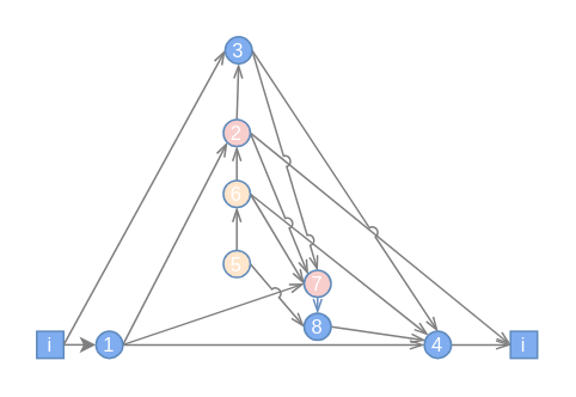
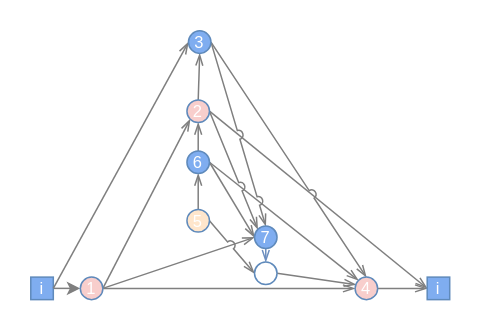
  <mxCell id="0" />
  <mxCell id="1" parent="0" />
  <mxCell id="2" style="rounded=0;orthogonalLoop=1;jettySize=auto;html=1;exitX=1;exitY=0.5;exitDx=0;exitDy=0;entryX=0;entryY=0.5;entryDx=0;entryDy=0;fillColor=#dae8fc;gradientColor=#7ea6e0;strokeColor=#7f7f7f;" parent="1" source="3" target="8" edge="1"><mxGeometry relative="1" as="geometry" /></mxCell>
  <mxCell id="3" value="i" style="rounded=0;whiteSpace=wrap;fillColor=#7fadf0;strokeColor=#5f8abb;gradientDirection=radial;aspect=fixed;fontColor=#ffffff;fontSize=11;" parent="1" vertex="1"><mxGeometry x="20" y="184" width="15" height="15" as="geometry" /></mxCell>
  <mxCell id="4" style="edgeStyle=none;shape=connector;rounded=0;orthogonalLoop=1;jettySize=auto;html=1;exitX=1;exitY=0.5;exitDx=0;exitDy=0;labelBackgroundColor=default;strokeColor=#7f7f7f;align=center;verticalAlign=middle;fontFamily=Helvetica;fontSize=11;fontColor=default;startArrow=none;startFill=0;endArrow=openThin;endFill=0;fillColor=#dae8fc;gradientColor=#7ea6e0;jumpStyle=arc;entryX=0;entryY=1;entryDx=0;entryDy=0;" parent="1" source="8" target="19" edge="1"><mxGeometry relative="1" as="geometry"><mxPoint x="156" y="57" as="targetPoint" /></mxGeometry></mxCell>
  <mxCell id="5" style="edgeStyle=none;shape=connector;rounded=0;jumpStyle=arc;orthogonalLoop=1;jettySize=auto;html=1;exitX=1;exitY=0.5;exitDx=0;exitDy=0;labelBackgroundColor=default;strokeColor=#7f7f7f;align=center;verticalAlign=middle;fontFamily=Helvetica;fontSize=11;fontColor=default;startArrow=none;startFill=0;endArrow=openThin;endFill=0;fillColor=#dae8fc;gradientColor=#7ea6e0;entryX=0;entryY=0.5;entryDx=0;entryDy=0;" parent="1" source="8" target="24" edge="1"><mxGeometry relative="1" as="geometry"><mxPoint x="226" y="167" as="targetPoint" /></mxGeometry></mxCell>
  <mxCell id="6" style="edgeStyle=none;shape=connector;rounded=0;jumpStyle=arc;orthogonalLoop=1;jettySize=auto;html=1;exitX=1;exitY=0.5;exitDx=0;exitDy=0;entryX=0;entryY=0.5;entryDx=0;entryDy=0;labelBackgroundColor=default;strokeColor=#7f7f7f;align=center;verticalAlign=middle;fontFamily=Helvetica;fontSize=11;fontColor=default;startArrow=none;startFill=0;endArrow=openThin;endFill=0;fillColor=#dae8fc;gradientColor=#7ea6e0;" parent="1" source="8" target="28" edge="1"><mxGeometry relative="1" as="geometry" /></mxCell>
  <mxCell id="7" style="edgeStyle=none;shape=connector;rounded=0;jumpStyle=arc;orthogonalLoop=1;jettySize=auto;html=1;exitX=1;exitY=0.5;exitDx=0;exitDy=0;entryX=0;entryY=0.5;entryDx=0;entryDy=0;labelBackgroundColor=default;strokeColor=#7f7f7f;align=center;verticalAlign=middle;fontFamily=Helvetica;fontSize=11;fontColor=default;startArrow=none;startFill=0;endArrow=openThin;endFill=0;fillColor=#dae8fc;gradientColor=#7ea6e0;" parent="1" source="3" target="22" edge="1"><mxGeometry relative="1" as="geometry" /></mxCell>
- <mxCell id="8" value="1" style="ellipse;whiteSpace=wrap;html=1;aspect=fixed;fillColor=#7fadf0;strokeColor=#5f8abb;fontColor=#ffffff;fontSize=11;" parent="1" vertex="1"><mxGeometry x="53" y="184" width="15" height="15" as="geometry" /></mxCell>
+ <mxCell id="8" value="1" style="ellipse;whiteSpace=wrap;html=1;aspect=fixed;fillColor=#f8cecc;strokeColor=#5f8abb;fontColor=#ffffff;fontSize=11;" parent="1" vertex="1"><mxGeometry x="53" y="184" width="15" height="15" as="geometry" /></mxCell>
  <mxCell id="9" style="edgeStyle=none;shape=connector;rounded=0;orthogonalLoop=1;jettySize=auto;html=1;exitX=0.5;exitY=0;exitDx=0;exitDy=0;entryX=0.5;entryY=1;entryDx=0;entryDy=0;labelBackgroundColor=default;strokeColor=#7f7f7f;align=center;verticalAlign=middle;fontFamily=Helvetica;fontSize=11;fontColor=default;startArrow=none;startFill=0;endArrow=openThin;endFill=0;fillColor=#dae8fc;gradientColor=#7ea6e0;" parent="1" source="11" target="15" edge="1"><mxGeometry relative="1" as="geometry" /></mxCell>
  <mxCell id="10" style="edgeStyle=none;shape=connector;rounded=0;jumpStyle=arc;orthogonalLoop=1;jettySize=auto;html=1;exitX=1;exitY=0.5;exitDx=0;exitDy=0;labelBackgroundColor=default;strokeColor=#7f7f7f;align=center;verticalAlign=middle;fontFamily=Helvetica;fontSize=11;fontColor=default;startArrow=none;startFill=0;endArrow=openThin;endFill=0;fillColor=#dae8fc;gradientColor=#7ea6e0;entryX=0;entryY=0.5;entryDx=0;entryDy=0;" parent="1" source="11" target="26" edge="1"><mxGeometry relative="1" as="geometry"><mxPoint x="197" y="187" as="targetPoint" /></mxGeometry></mxCell>
  <mxCell id="11" value="5" style="ellipse;whiteSpace=wrap;html=1;aspect=fixed;fillColor=#ffe6cc;strokeColor=#5f8abb;fontColor=#ffffff;fontSize=11;" parent="1" vertex="1"><mxGeometry x="124" y="139" width="15" height="15" as="geometry" /></mxCell>
  <mxCell id="12" style="edgeStyle=none;shape=connector;rounded=0;orthogonalLoop=1;jettySize=auto;html=1;exitX=0.5;exitY=0;exitDx=0;exitDy=0;entryX=0.5;entryY=1;entryDx=0;entryDy=0;labelBackgroundColor=default;strokeColor=#7f7f7f;align=center;verticalAlign=middle;fontFamily=Helvetica;fontSize=11;fontColor=default;startArrow=none;startFill=0;endArrow=openThin;endFill=0;fillColor=#dae8fc;gradientColor=#7ea6e0;" parent="1" source="15" target="19" edge="1"><mxGeometry relative="1" as="geometry" /></mxCell>
  <mxCell id="13" style="edgeStyle=none;shape=connector;rounded=0;jumpStyle=arc;orthogonalLoop=1;jettySize=auto;html=1;exitX=1;exitY=0.5;exitDx=0;exitDy=0;entryX=0;entryY=0.5;entryDx=0;entryDy=0;labelBackgroundColor=default;strokeColor=#7f7f7f;align=center;verticalAlign=middle;fontFamily=Helvetica;fontSize=11;fontColor=default;startArrow=none;startFill=0;endArrow=openThin;endFill=0;fillColor=#dae8fc;gradientColor=#7ea6e0;" parent="1" source="15" target="24" edge="1"><mxGeometry relative="1" as="geometry" /></mxCell>
  <mxCell id="14" style="edgeStyle=none;shape=connector;rounded=0;jumpStyle=arc;orthogonalLoop=1;jettySize=auto;html=1;exitX=1;exitY=0.5;exitDx=0;exitDy=0;entryX=0;entryY=0;entryDx=0;entryDy=0;labelBackgroundColor=default;strokeColor=#7f7f7f;align=center;verticalAlign=middle;fontFamily=Helvetica;fontSize=11;fontColor=default;startArrow=none;startFill=0;endArrow=openThin;endFill=0;fillColor=#dae8fc;gradientColor=#7ea6e0;" parent="1" source="15" target="28" edge="1"><mxGeometry relative="1" as="geometry" /></mxCell>
- <mxCell id="15" value="6" style="ellipse;whiteSpace=wrap;html=1;aspect=fixed;fillColor=#ffe6cc;strokeColor=#5f8abb;fontColor=#ffffff;fontSize=11;" parent="1" vertex="1"><mxGeometry x="124" y="100" width="15" height="15" as="geometry" /></mxCell>
+ <mxCell id="15" value="6" style="ellipse;whiteSpace=wrap;html=1;aspect=fixed;fillColor=#7fadf0;strokeColor=#5f8abb;fontColor=#ffffff;fontSize=11;" parent="1" vertex="1"><mxGeometry x="124" y="100" width="15" height="15" as="geometry" /></mxCell>
  <mxCell id="16" style="edgeStyle=none;shape=connector;rounded=0;jumpStyle=arc;orthogonalLoop=1;jettySize=auto;html=1;exitX=0.5;exitY=0;exitDx=0;exitDy=0;entryX=0.5;entryY=1;entryDx=0;entryDy=0;labelBackgroundColor=default;strokeColor=#7f7f7f;align=center;verticalAlign=middle;fontFamily=Helvetica;fontSize=11;fontColor=default;startArrow=none;startFill=0;endArrow=openThin;endFill=0;fillColor=#dae8fc;gradientColor=#7ea6e0;" parent="1" source="19" target="22" edge="1"><mxGeometry relative="1" as="geometry" /></mxCell>
  <mxCell id="17" style="edgeStyle=none;shape=connector;rounded=0;jumpStyle=arc;orthogonalLoop=1;jettySize=auto;html=1;exitX=1;exitY=0.5;exitDx=0;exitDy=0;entryX=0;entryY=0;entryDx=0;entryDy=0;labelBackgroundColor=default;strokeColor=#7f7f7f;align=center;verticalAlign=middle;fontFamily=Helvetica;fontSize=11;fontColor=default;startArrow=none;startFill=0;endArrow=openThin;endFill=0;fillColor=#dae8fc;gradientColor=#7ea6e0;" parent="1" source="19" target="24" edge="1"><mxGeometry relative="1" as="geometry" /></mxCell>
  <mxCell id="18" style="edgeStyle=none;shape=connector;rounded=0;jumpStyle=arc;orthogonalLoop=1;jettySize=auto;html=1;exitX=1;exitY=0.5;exitDx=0;exitDy=0;entryX=0;entryY=0.5;entryDx=0;entryDy=0;labelBackgroundColor=default;strokeColor=#7f7f7f;align=center;verticalAlign=middle;fontFamily=Helvetica;fontSize=11;fontColor=default;startArrow=none;startFill=0;endArrow=openThin;endFill=0;fillColor=#dae8fc;gradientColor=#7ea6e0;" parent="1" source="19" target="29" edge="1"><mxGeometry relative="1" as="geometry" /></mxCell>
  <mxCell id="19" value="2" style="ellipse;whiteSpace=wrap;html=1;aspect=fixed;fillColor=#f8cecc;strokeColor=#5f8abb;fontColor=#ffffff;fontSize=11;" parent="1" vertex="1"><mxGeometry x="124" y="66" width="15" height="15" as="geometry" /></mxCell>
  <mxCell id="20" style="edgeStyle=none;shape=connector;rounded=0;jumpStyle=arc;orthogonalLoop=1;jettySize=auto;html=1;exitX=1;exitY=0.5;exitDx=0;exitDy=0;entryX=0.5;entryY=0;entryDx=0;entryDy=0;labelBackgroundColor=default;strokeColor=#7f7f7f;align=center;verticalAlign=middle;fontFamily=Helvetica;fontSize=11;fontColor=default;startArrow=none;startFill=0;endArrow=openThin;endFill=0;fillColor=#dae8fc;gradientColor=#7ea6e0;" parent="1" source="22" target="28" edge="1"><mxGeometry relative="1" as="geometry" /></mxCell>
  <mxCell id="21" style="edgeStyle=none;shape=connector;rounded=0;jumpStyle=arc;orthogonalLoop=1;jettySize=auto;html=1;exitX=1;exitY=0.5;exitDx=0;exitDy=0;labelBackgroundColor=default;strokeColor=#7f7f7f;align=center;verticalAlign=middle;fontFamily=Helvetica;fontSize=11;fontColor=default;startArrow=none;startFill=0;endArrow=openThin;endFill=0;fillColor=#dae8fc;gradientColor=#7ea6e0;entryX=0.5;entryY=0;entryDx=0;entryDy=0;" parent="1" source="22" target="24" edge="1"><mxGeometry relative="1" as="geometry" /></mxCell>
  <mxCell id="22" value="3" style="ellipse;whiteSpace=wrap;html=1;aspect=fixed;fillColor=#7fadf0;strokeColor=#5f8abb;fontColor=#ffffff;gradientColor=none;gradientDirection=north;fontSize=11;" parent="1" vertex="1"><mxGeometry x="125" y="20" width="15" height="15" as="geometry" /></mxCell>
  <mxCell id="23" style="edgeStyle=none;shape=connector;rounded=0;jumpStyle=arc;orthogonalLoop=1;jettySize=auto;html=1;entryX=0.5;entryY=0;entryDx=0;entryDy=0;labelBackgroundColor=default;strokeColor=#6c8ebf;align=center;verticalAlign=middle;fontFamily=Helvetica;fontSize=11;fontColor=default;startArrow=none;startFill=0;endArrow=openThin;endFill=0;fillColor=#dae8fc;gradientColor=#7ea6e0;exitX=0.5;exitY=1;exitDx=0;exitDy=0;" parent="1" source="24" target="26" edge="1"><mxGeometry relative="1" as="geometry"><mxPoint x="199" y="160" as="sourcePoint" /></mxGeometry></mxCell>
- <mxCell id="24" value="7" style="ellipse;whiteSpace=wrap;html=1;aspect=fixed;fillColor=#f8cecc;strokeColor=#5f8abb;fontColor=#ffffff;fontSize=11;" parent="1" vertex="1"><mxGeometry x="169" y="150" width="15" height="15" as="geometry" /></mxCell>
+ <mxCell id="24" value="7" style="ellipse;whiteSpace=wrap;html=1;aspect=fixed;fillColor=#7fadf0;strokeColor=#5f8abb;fontColor=#ffffff;fontSize=11;" parent="1" vertex="1"><mxGeometry x="169" y="150" width="15" height="15" as="geometry" /></mxCell>
  <mxCell id="25" style="edgeStyle=none;shape=connector;rounded=0;jumpStyle=arc;orthogonalLoop=1;jettySize=auto;html=1;exitX=1;exitY=0.5;exitDx=0;exitDy=0;entryX=0.043;entryY=0.333;entryDx=0;entryDy=0;labelBackgroundColor=default;strokeColor=#7f7f7f;align=center;verticalAlign=middle;fontFamily=Helvetica;fontSize=11;fontColor=default;startArrow=none;startFill=0;endArrow=openThin;endFill=0;fillColor=#dae8fc;gradientColor=#7ea6e0;entryPerimeter=0;" parent="1" source="26" target="28" edge="1"><mxGeometry relative="1" as="geometry" /></mxCell>
- <mxCell id="26" value="8" style="ellipse;whiteSpace=wrap;html=1;aspect=fixed;fillColor=#7fadf0;strokeColor=#5f8abb;fontColor=#ffffff;fontSize=11;" parent="1" vertex="1"><mxGeometry x="169" y="174" width="15" height="15" as="geometry" /></mxCell>
+ <mxCell id="26" value="8" style="ellipse;whiteSpace=wrap;html=1;aspect=fixed;fillColor=#ffffff;strokeColor=#5f8abb;fontColor=#ffffff;fontSize=11;" parent="1" vertex="1"><mxGeometry x="169" y="174" width="15" height="15" as="geometry" /></mxCell>
  <mxCell id="27" style="edgeStyle=none;shape=connector;rounded=0;jumpStyle=arc;orthogonalLoop=1;jettySize=auto;html=1;exitX=1;exitY=0.5;exitDx=0;exitDy=0;entryX=0;entryY=0.5;entryDx=0;entryDy=0;labelBackgroundColor=default;strokeColor=#7f7f7f;align=center;verticalAlign=middle;fontFamily=Helvetica;fontSize=11;fontColor=default;startArrow=none;startFill=0;endArrow=openThin;endFill=0;fillColor=#dae8fc;gradientColor=#7ea6e0;" parent="1" source="28" target="29" edge="1"><mxGeometry relative="1" as="geometry" /></mxCell>
- <mxCell id="28" value="4" style="ellipse;whiteSpace=wrap;html=1;aspect=fixed;fillColor=#7fadf0;strokeColor=#5f8abb;fontColor=#ffffff;fontSize=11;" parent="1" vertex="1"><mxGeometry x="236" y="184" width="15" height="15" as="geometry" /></mxCell>
+ <mxCell id="28" value="4" style="ellipse;whiteSpace=wrap;html=1;aspect=fixed;fillColor=#f8cecc;strokeColor=#5f8abb;fontColor=#ffffff;fontSize=11;" parent="1" vertex="1"><mxGeometry x="236" y="184" width="15" height="15" as="geometry" /></mxCell>
  <mxCell id="29" value="i" style="rounded=0;whiteSpace=wrap;fillColor=#7fadf0;strokeColor=#5f8abb;gradientDirection=radial;aspect=fixed;fontColor=#ffffff;fontSize=11;" parent="1" vertex="1"><mxGeometry x="284" y="184" width="15" height="15" as="geometry" /></mxCell>
